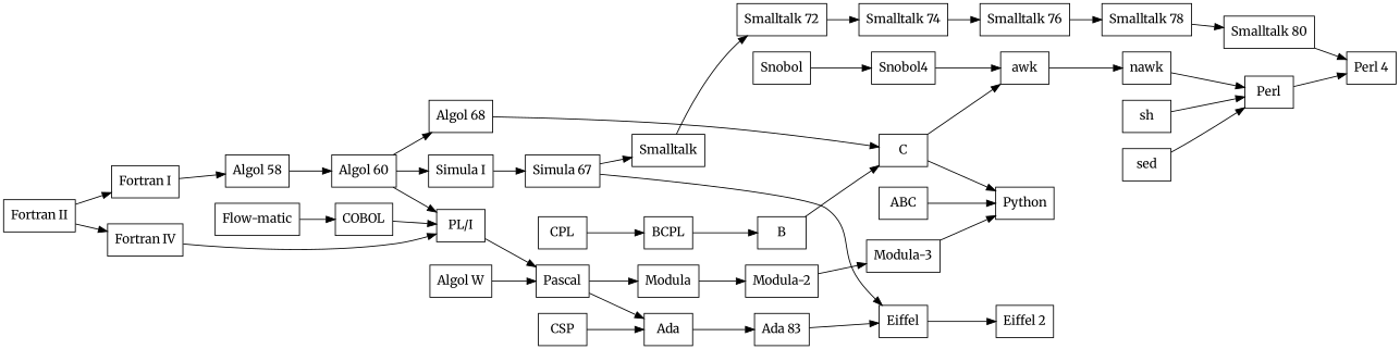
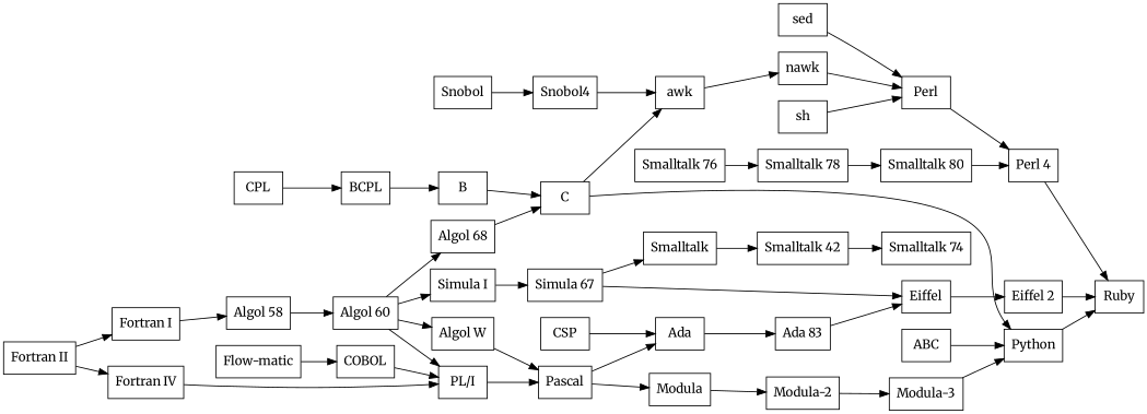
  digraph {
    fontname=Merriweather
    rankdir=LR
    node [fontname=Merriweather shape=box]
    edge [fontname=Merriweather]
    "Fortran I"
    "Algol 58"
    "Algol 60"
    "Fortran II"
    "Fortran IV"
    "Simula I"
    "Algol 68"
    "PL/I"
    "Algol W"
    "Simula 67"
    C
    CPL
    BCPL
    Pascal
    Smalltalk
    Eiffel
-   "Smalltalk 72"
+   "Smalltalk 72" [label="Smalltalk 42"]
    "Eiffel 2"
    "Smalltalk 74"
    "Smalltalk 76"
    "Smalltalk 78"
    "Smalltalk 80"
    "Perl 4"
    sh
    Perl
+   Ruby
    sed
    awk
    Python
    nawk
    B
    Snobol
    Snobol4
    ABC
    COBOL
    Modula
    Ada
    "Modula-2"
    "Ada 83"
    "Modula-3"
    CSP
    "Flow-matic"
    "Fortran I" -> "Algol 58"
    "Algol 58" -> "Algol 60"
    "Algol 60" -> "Simula I"
    "Algol 60" -> "Algol 68"
    "Algol 60" -> "PL/I"
+   "Algol 60" -> "Algol W"
    "Fortran II" -> "Fortran I"
    "Fortran II" -> "Fortran IV"
    "Fortran IV" -> "PL/I"
    "Simula I" -> "Simula 67"
    "Algol 68" -> C
    "PL/I" -> Pascal
    "Algol W" -> Pascal
    "Simula 67" -> Smalltalk
    "Simula 67" -> Eiffel
    C -> awk
    C -> Python
    CPL -> BCPL
    BCPL -> B
    Pascal -> Modula
    Pascal -> Ada
    Smalltalk -> "Smalltalk 72"
    Eiffel -> "Eiffel 2"
    "Smalltalk 72" -> "Smalltalk 74"
-   "Smalltalk 74" -> "Smalltalk 76"
+   "Eiffel 2" -> Ruby
    "Smalltalk 76" -> "Smalltalk 78"
    "Smalltalk 78" -> "Smalltalk 80"
    "Smalltalk 80" -> "Perl 4"
+   "Perl 4" -> Ruby
    sh -> Perl
    Perl -> "Perl 4"
    sed -> Perl
    awk -> nawk
+   Python -> Ruby
    nawk -> Perl
    B -> C
    Snobol -> Snobol4
    Snobol4 -> awk
    ABC -> Python
    COBOL -> "PL/I"
    Modula -> "Modula-2"
    Ada -> "Ada 83"
    "Modula-2" -> "Modula-3"
    "Ada 83" -> Eiffel
    "Modula-3" -> Python
    CSP -> Ada
    "Flow-matic" -> COBOL
  }
